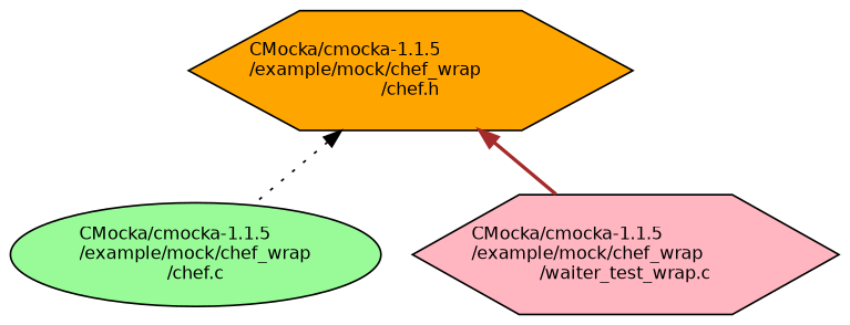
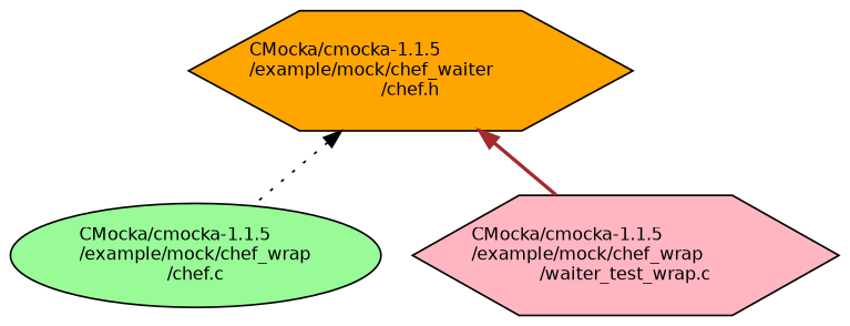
  digraph {
    node [color=black fontname=Helvetica fontsize=10 shape=hexagon style=filled]
    edge [dir=back fontname=Helvetica fontsize=10 labelfontname=Helvetica labelfontsize=10]
-   n1 [fillcolor=orange fontcolor=black height=0.2 label="CMocka/cmocka-1.1.5\l/example/mock/chef_wrap\l/chef.h" width=0.4]
+   n1 [fillcolor=orange fontcolor=black height=0.2 label="CMocka/cmocka-1.1.5\l/example/mock/chef_waiter\l/chef.h" width=0.4]
    n2 [fillcolor=palegreen height=0.2 label="CMocka/cmocka-1.1.5\l/example/mock/chef_wrap\l/chef.c" shape=ellipse width=0.4]
    n3 [fillcolor=lightpink height=0.2 label="CMocka/cmocka-1.1.5\l/example/mock/chef_wrap\l/waiter_test_wrap.c" width=0.4]
    n1 -> n2 [color=black style=dotted]
    n1 -> n3 [color=brown style=bold]
  }
